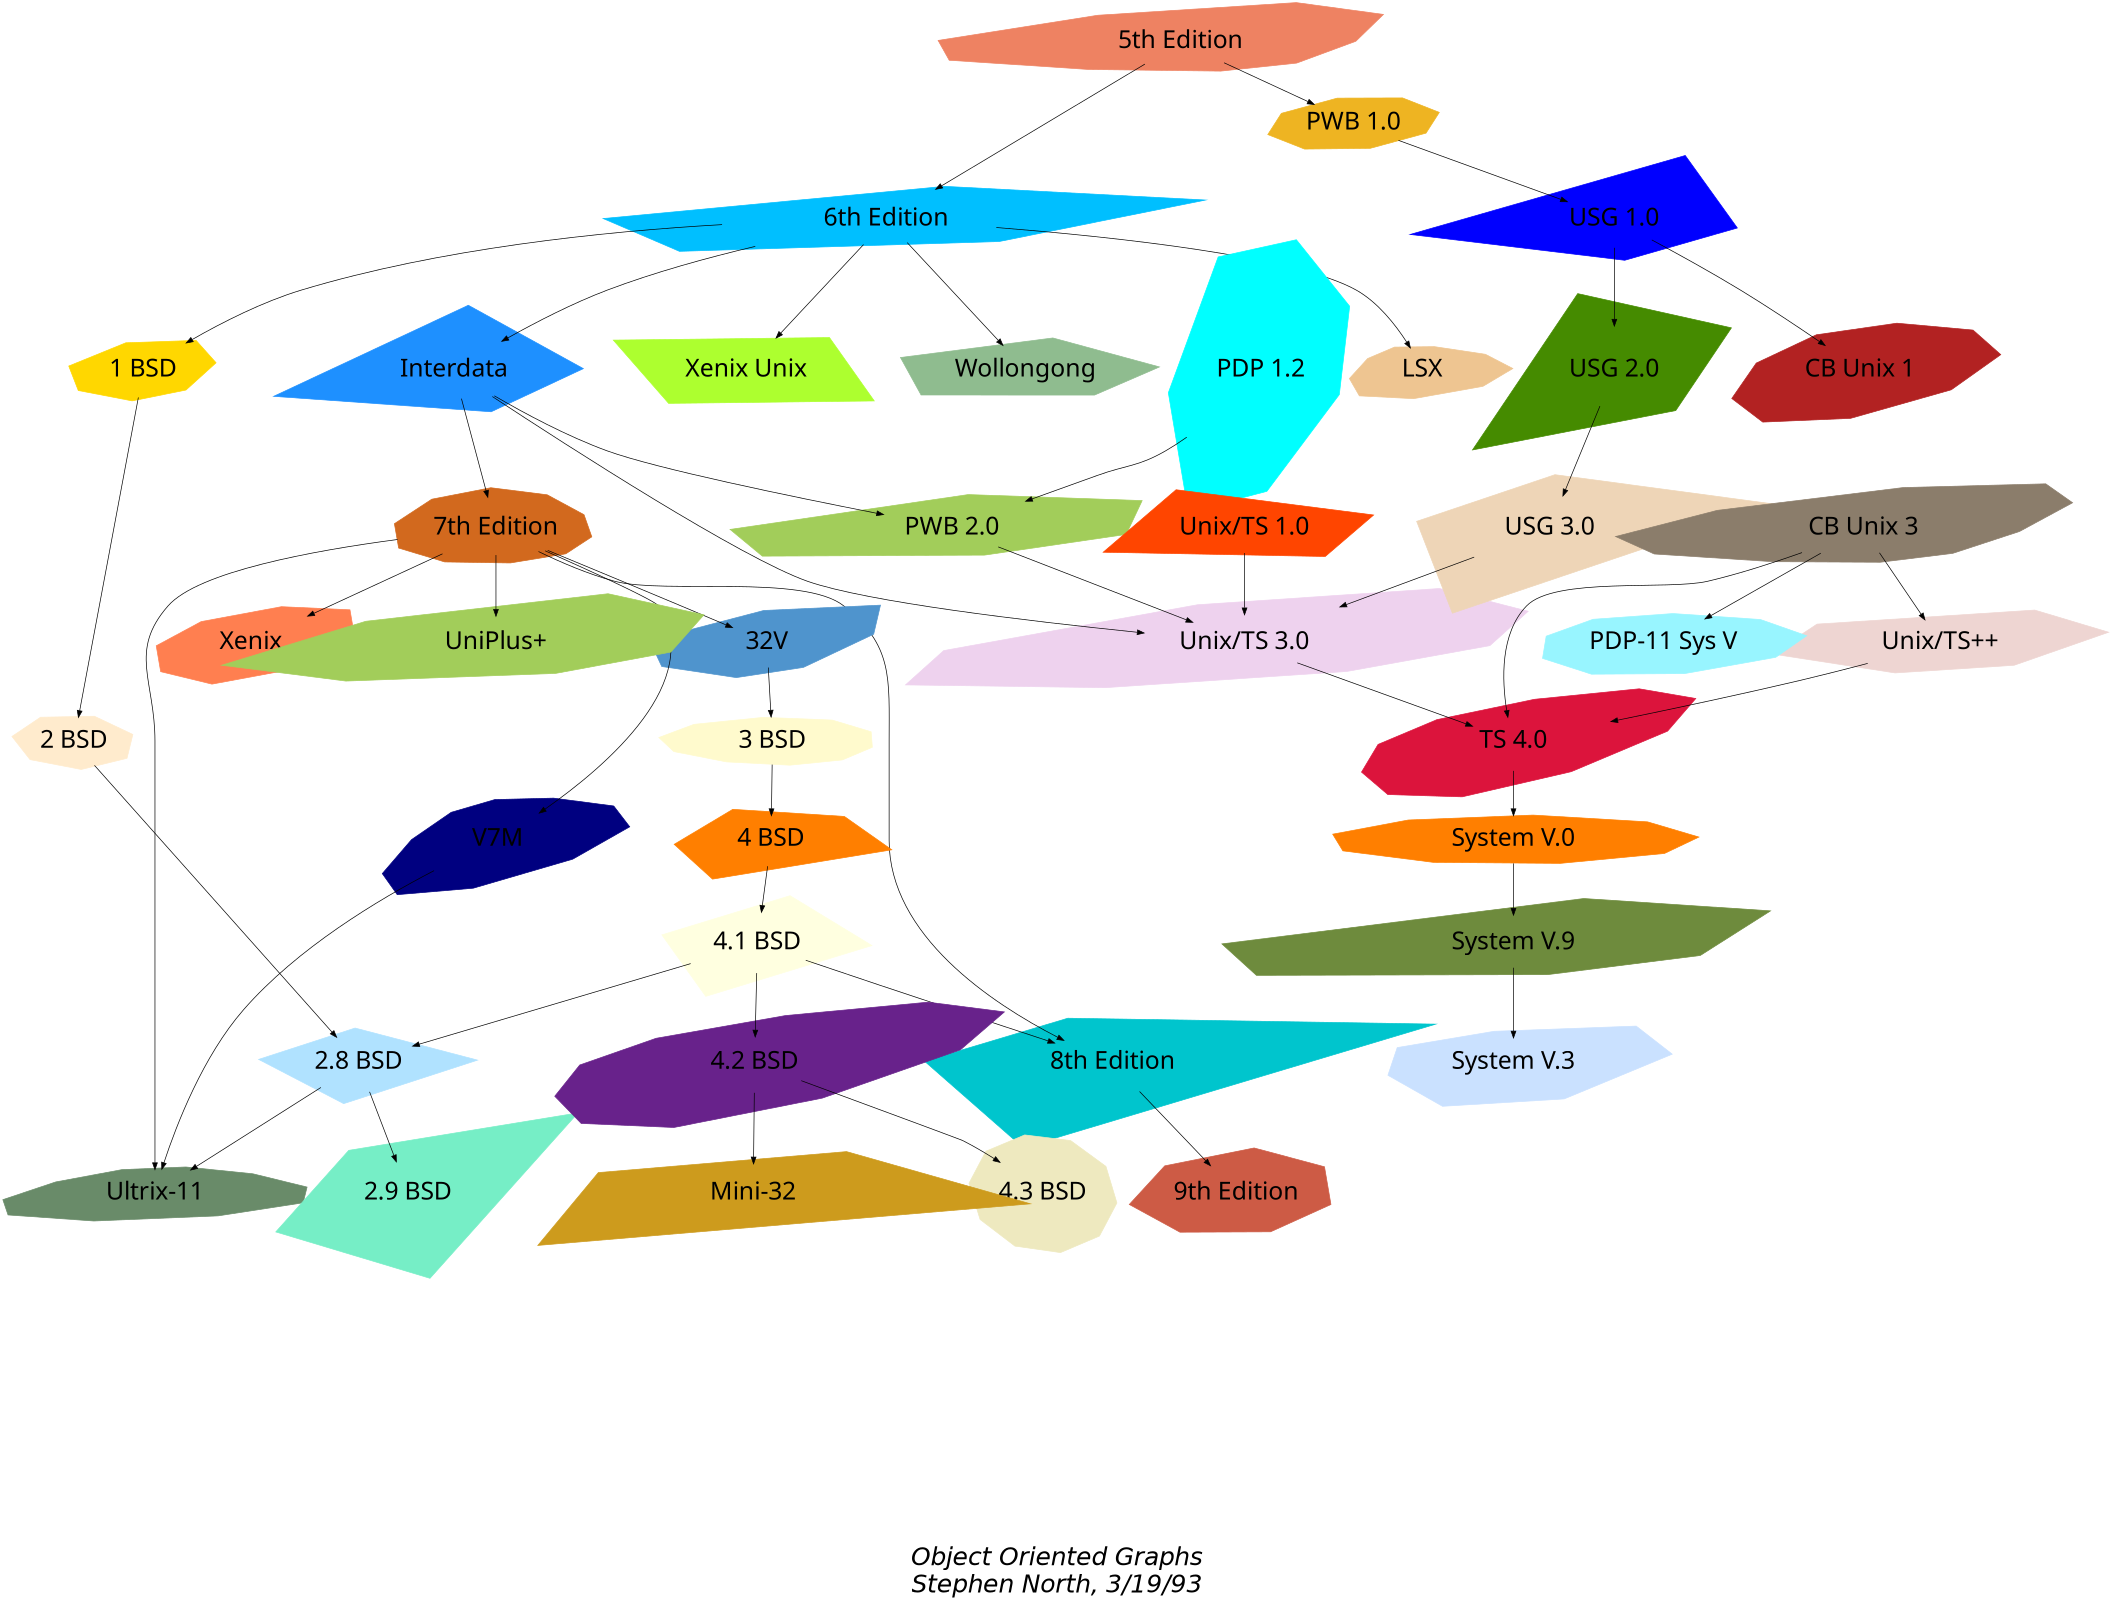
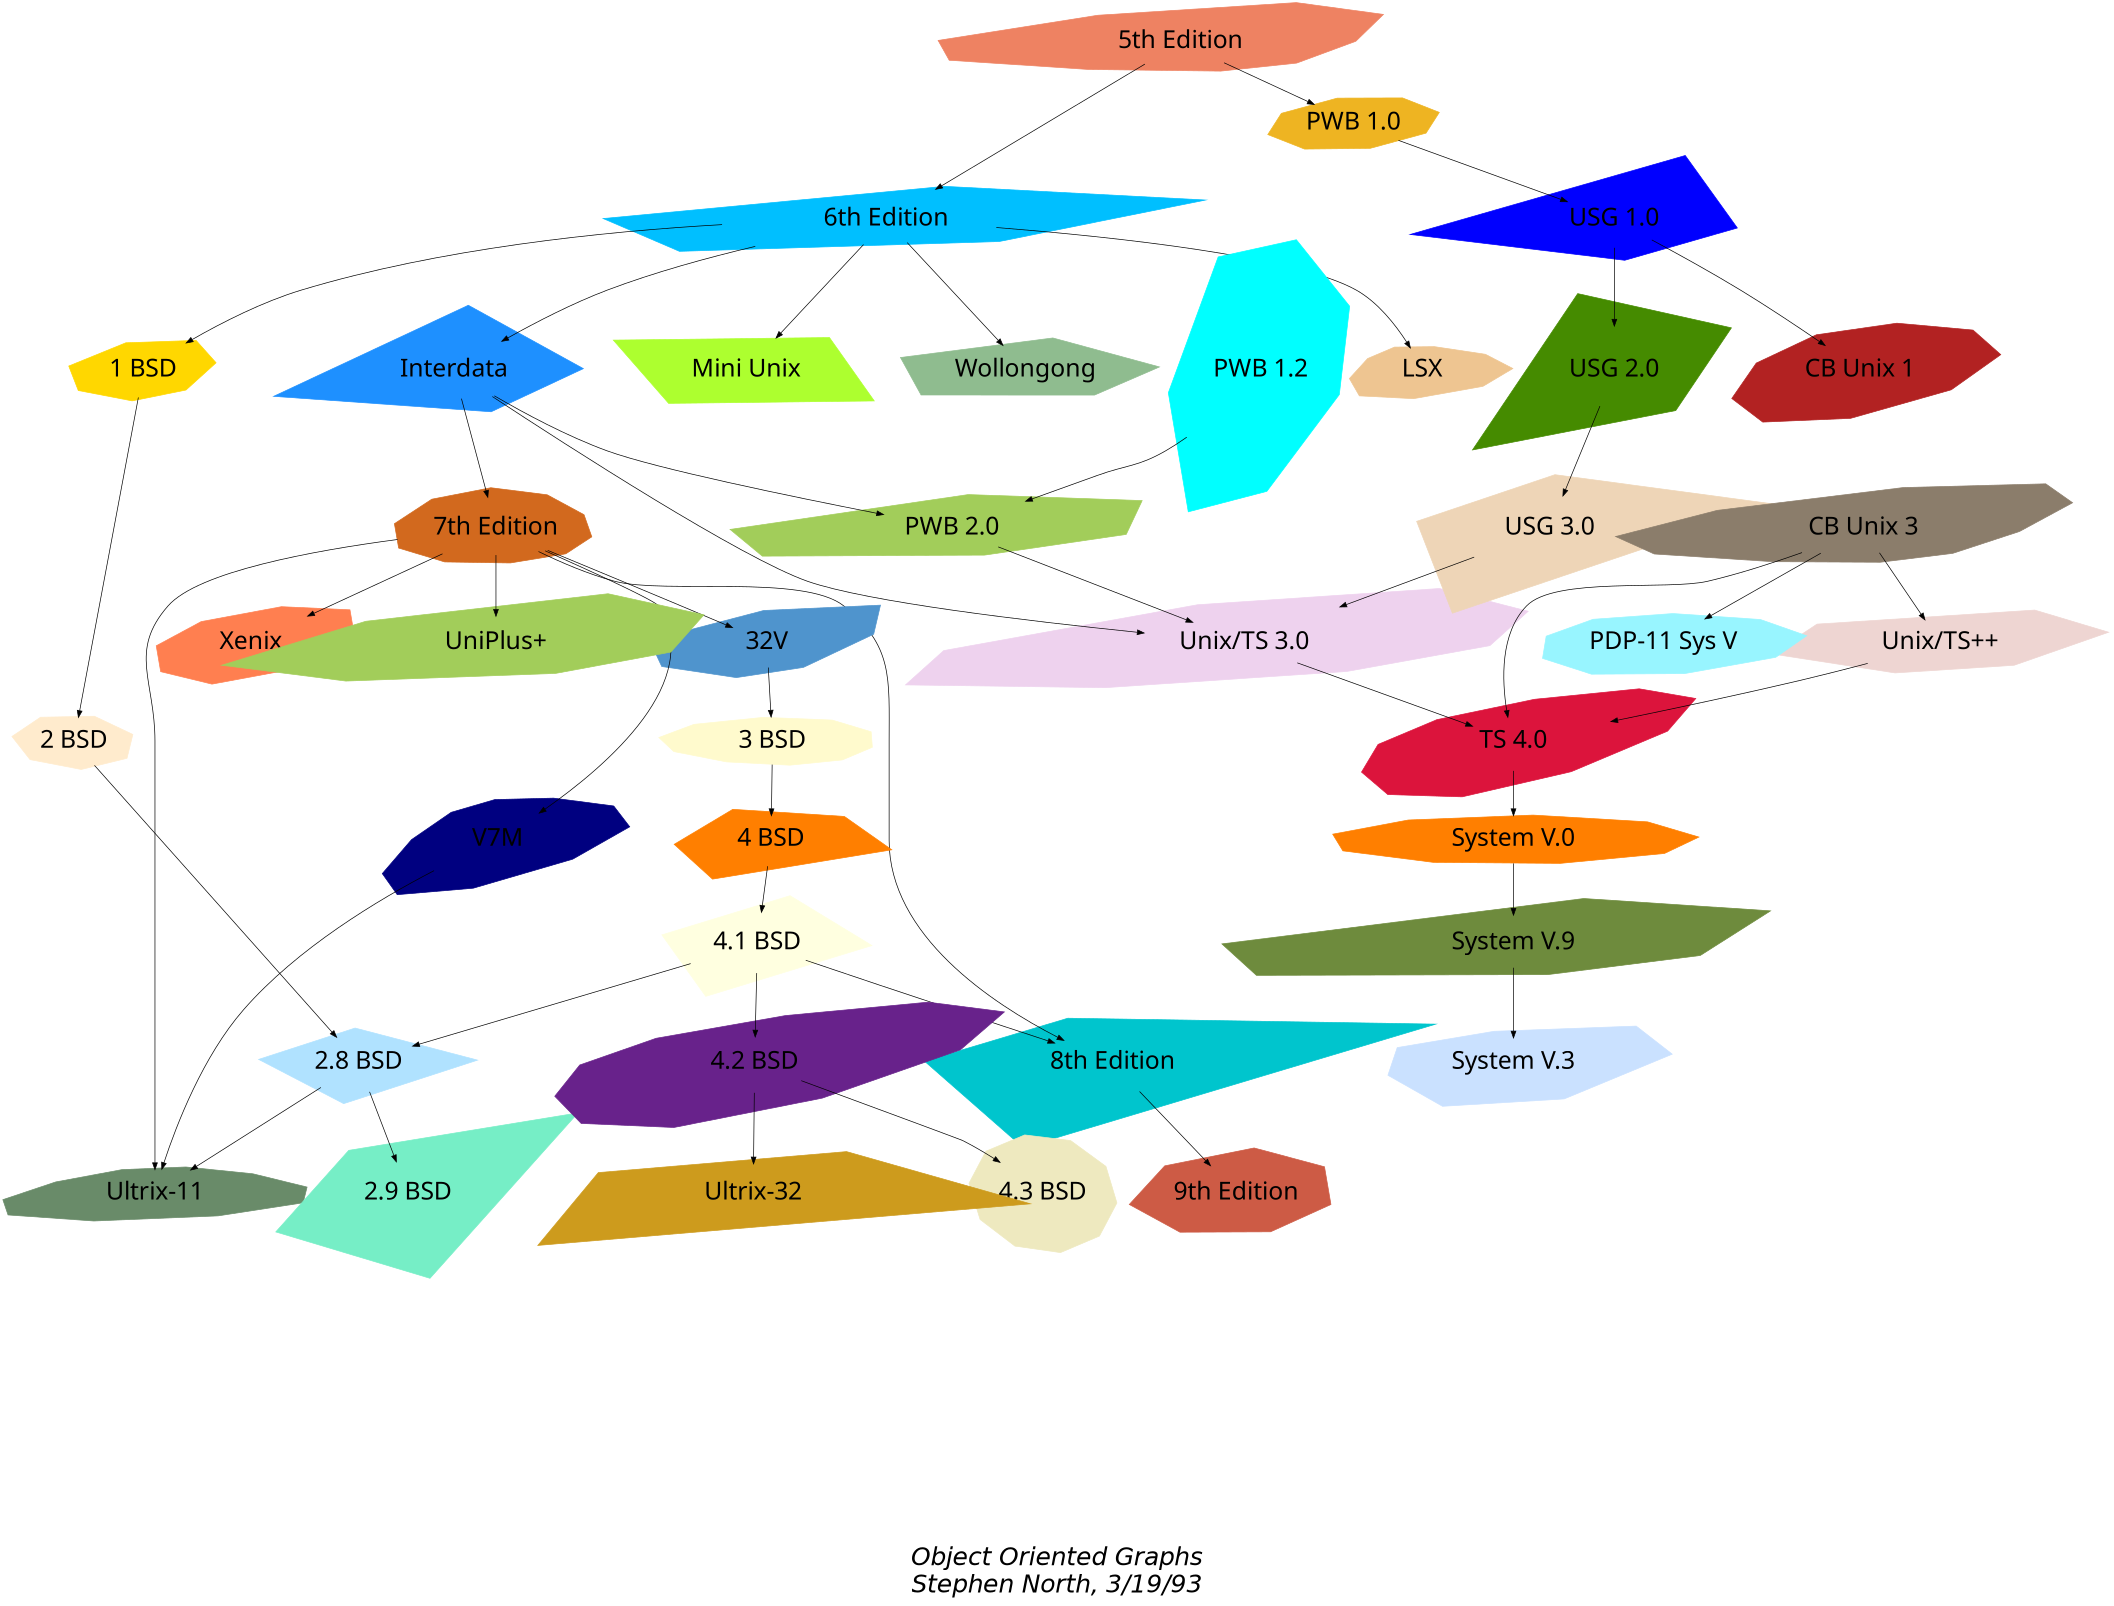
  digraph {
    fontname="Helvetica-Oblique"
    fontsize=36
    label="\n\n\n\nObject Oriented Graphs\nStephen North, 3/19/93"
    node [color=darkolivegreen3 fontname="Helvetica-Outline" fontsize=36 orientation=50 shape=polygon sides=4 style=filled]
    "5th Edition" [color=salmon2 distortion=0.936354 orientation=28 sides=9 skew=-0.126818]
    "6th Edition" [color=deepskyblue distortion=0.238792 orientation=11 sides=5 skew=0.995935]
    "PWB 1.0" [color=goldenrod2 distortion=0.019636 orientation=79 sides=8 skew=-0.440424]
    LSX [color=burlywood2 distortion=-0.698271 orientation=22 sides=9 skew=-0.195492]
    "1 BSD" [color=gold1 distortion=0.265084 orientation=26 sides=7 skew=0.403659]
-   "Mini Unix" [color=greenyellow distortion=0.039386 orientation=2 skew=-0.461120 label="Xenix Unix"]
+   "Mini Unix" [color=greenyellow distortion=0.039386 orientation=2 skew=-0.461120]
    Wollongong [color=darkseagreen distortion=0.228564 orientation=63 sides=5 skew=-0.062846]
    Interdata [color=dodgerblue1 distortion=0.624013 orientation=56 skew=0.101396]
    "USG 1.0" [color=blue distortion=0.758942 orientation=42 skew=0.039886]
    "2 BSD" [color=blanchedalmond distortion=-0.010661 orientation=84 sides=7 skew=0.179249]
    "Unix/TS 3.0" [color=thistle2 distortion=0.731383 orientation=43 sides=8 skew=-0.824612]
    "PWB 2.0" [distortion=0.592100 orientation=34 sides=6 skew=-0.719269]
    "7th Edition" [color=chocolate distortion=0.298417 orientation=65 sides=10 skew=0.310367]
-   "PWB 1.2" [color=cyan distortion=0.640971 orientation=84 sides=7 skew=-0.768455 label="PDP 1.2"]
+   "PWB 1.2" [color=cyan distortion=0.640971 orientation=84 sides=7 skew=-0.768455]
    "CB Unix 1" [color=firebrick distortion=-0.348692 orientation=42 sides=9 skew=0.767058]
    "USG 2.0" [color=chartreuse4 distortion=0.748625 orientation=74 skew=-0.647656]
    "2.8 BSD" [color=lightskyblue1 distortion=-0.239422 orientation=44 skew=0.053841]
    "TS 4.0" [color=crimson distortion=-0.641701 sides=10 skew=-0.952502]
    "8th Edition" [color=turquoise3 distortion=-0.997093 skew=-0.061117]
    "32V" [color=steelblue3 distortion=0.878516 orientation=19 sides=7 skew=0.592905]
    V7M [color=navy distortion=-0.960249 orientation=32 sides=10 skew=0.460424]
    "Ultrix-11" [color=darkseagreen4 distortion=-0.633186 orientation=10 sides=10 skew=0.333125]
    Xenix [color=coral distortion=-0.337997 orientation=52 sides=8 skew=-0.760726]
    "UniPlus+" [distortion=0.788483 orientation=39 sides=7 skew=-0.526284]
    "System V.0" [color=darkorange1 distortion=0.021556 orientation=26 sides=9 skew=-0.729938]
    "9th Edition" [color=coral3 distortion=0.138690 orientation=55 sides=7 skew=0.554049]
    "3 BSD" [color=lemonchiffon distortion=0.251820 orientation=18 sides=10 skew=-0.530618]
    "4 BSD" [color=darkorange1 distortion=-0.772300 orientation=24 sides=5 skew=-0.028475]
    "2.9 BSD" [color=aquamarine2 distortion=-0.843381 orientation=70 skew=-0.601395]
    "4.1 BSD" [color=lightyellow1 distortion=-0.226170 orientation=38 skew=0.504053]
    "4.2 BSD" [color=darkorchid4 distortion=-0.807349 sides=10 skew=-0.908842]
    "4.3 BSD" [color=lemonchiffon2 distortion=-0.030619 orientation=76 sides=10 skew=0.985021]
-   "Ultrix-32" [color=goldenrod3 distortion=-0.644209 orientation=21 skew=0.307836 label="Mini-32"]
+   "Ultrix-32" [color=goldenrod3 distortion=-0.644209 orientation=21 skew=0.307836]
    "USG 3.0" [color=bisque2 distortion=-0.848455 orientation=44 skew=0.267152]
    "CB Unix 3" [color=bisque4 distortion=0.992237 orientation=29 sides=10 skew=0.256102]
    "Unix/TS++" [color=mistyrose2 distortion=0.545461 orientation=16 sides=6 skew=0.313589]
    "PDP-11 Sys V" [color=cadetblue1 distortion=-0.267769 orientation=40 sides=9 skew=0.271226]
-   "Unix/TS 1.0" [color=orangered distortion=0.305594 orientation=75 skew=0.070516]
    n39 [color=darkolivegreen4 distortion=0.985153 label="System V.9" orientation=33 sides=6 skew=-0.399752]
    "System V.3" [color=lightsteelblue1 distortion=-0.687574 orientation=58 sides=7 skew=-0.180116]
    "5th Edition" -> "6th Edition"
    "5th Edition" -> "PWB 1.0"
    "6th Edition" -> LSX
    "6th Edition" -> "1 BSD"
    "6th Edition" -> "Mini Unix"
    "6th Edition" -> Wollongong
    "6th Edition" -> Interdata
    "PWB 1.0" -> "USG 1.0"
    "1 BSD" -> "2 BSD"
    Interdata -> "Unix/TS 3.0"
    Interdata -> "PWB 2.0"
    Interdata -> "7th Edition"
    "USG 1.0" -> "CB Unix 1"
    "USG 1.0" -> "USG 2.0"
    "2 BSD" -> "2.8 BSD"
    "Unix/TS 3.0" -> "TS 4.0"
    "PWB 2.0" -> "Unix/TS 3.0"
    "7th Edition" -> "8th Edition"
    "7th Edition" -> "32V"
    "7th Edition" -> V7M
    "7th Edition" -> "Ultrix-11"
    "7th Edition" -> Xenix
    "7th Edition" -> "UniPlus+"
    "PWB 1.2" -> "PWB 2.0"
    "USG 2.0" -> "USG 3.0"
    "2.8 BSD" -> "Ultrix-11"
    "2.8 BSD" -> "2.9 BSD"
    "TS 4.0" -> "System V.0"
    "8th Edition" -> "9th Edition"
    "32V" -> "3 BSD"
    V7M -> "Ultrix-11"
    "System V.0" -> n39
    "3 BSD" -> "4 BSD"
    "4 BSD" -> "4.1 BSD"
    "4.1 BSD" -> "2.8 BSD"
    "4.1 BSD" -> "8th Edition"
    "4.1 BSD" -> "4.2 BSD"
    "4.2 BSD" -> "4.3 BSD"
    "4.2 BSD" -> "Ultrix-32"
    "USG 3.0" -> "Unix/TS 3.0"
    "CB Unix 3" -> "TS 4.0"
    "CB Unix 3" -> "Unix/TS++"
    "CB Unix 3" -> "PDP-11 Sys V"
    "Unix/TS++" -> "TS 4.0"
-   "Unix/TS 1.0" -> "Unix/TS 3.0"
    n39 -> "System V.3"
  }
